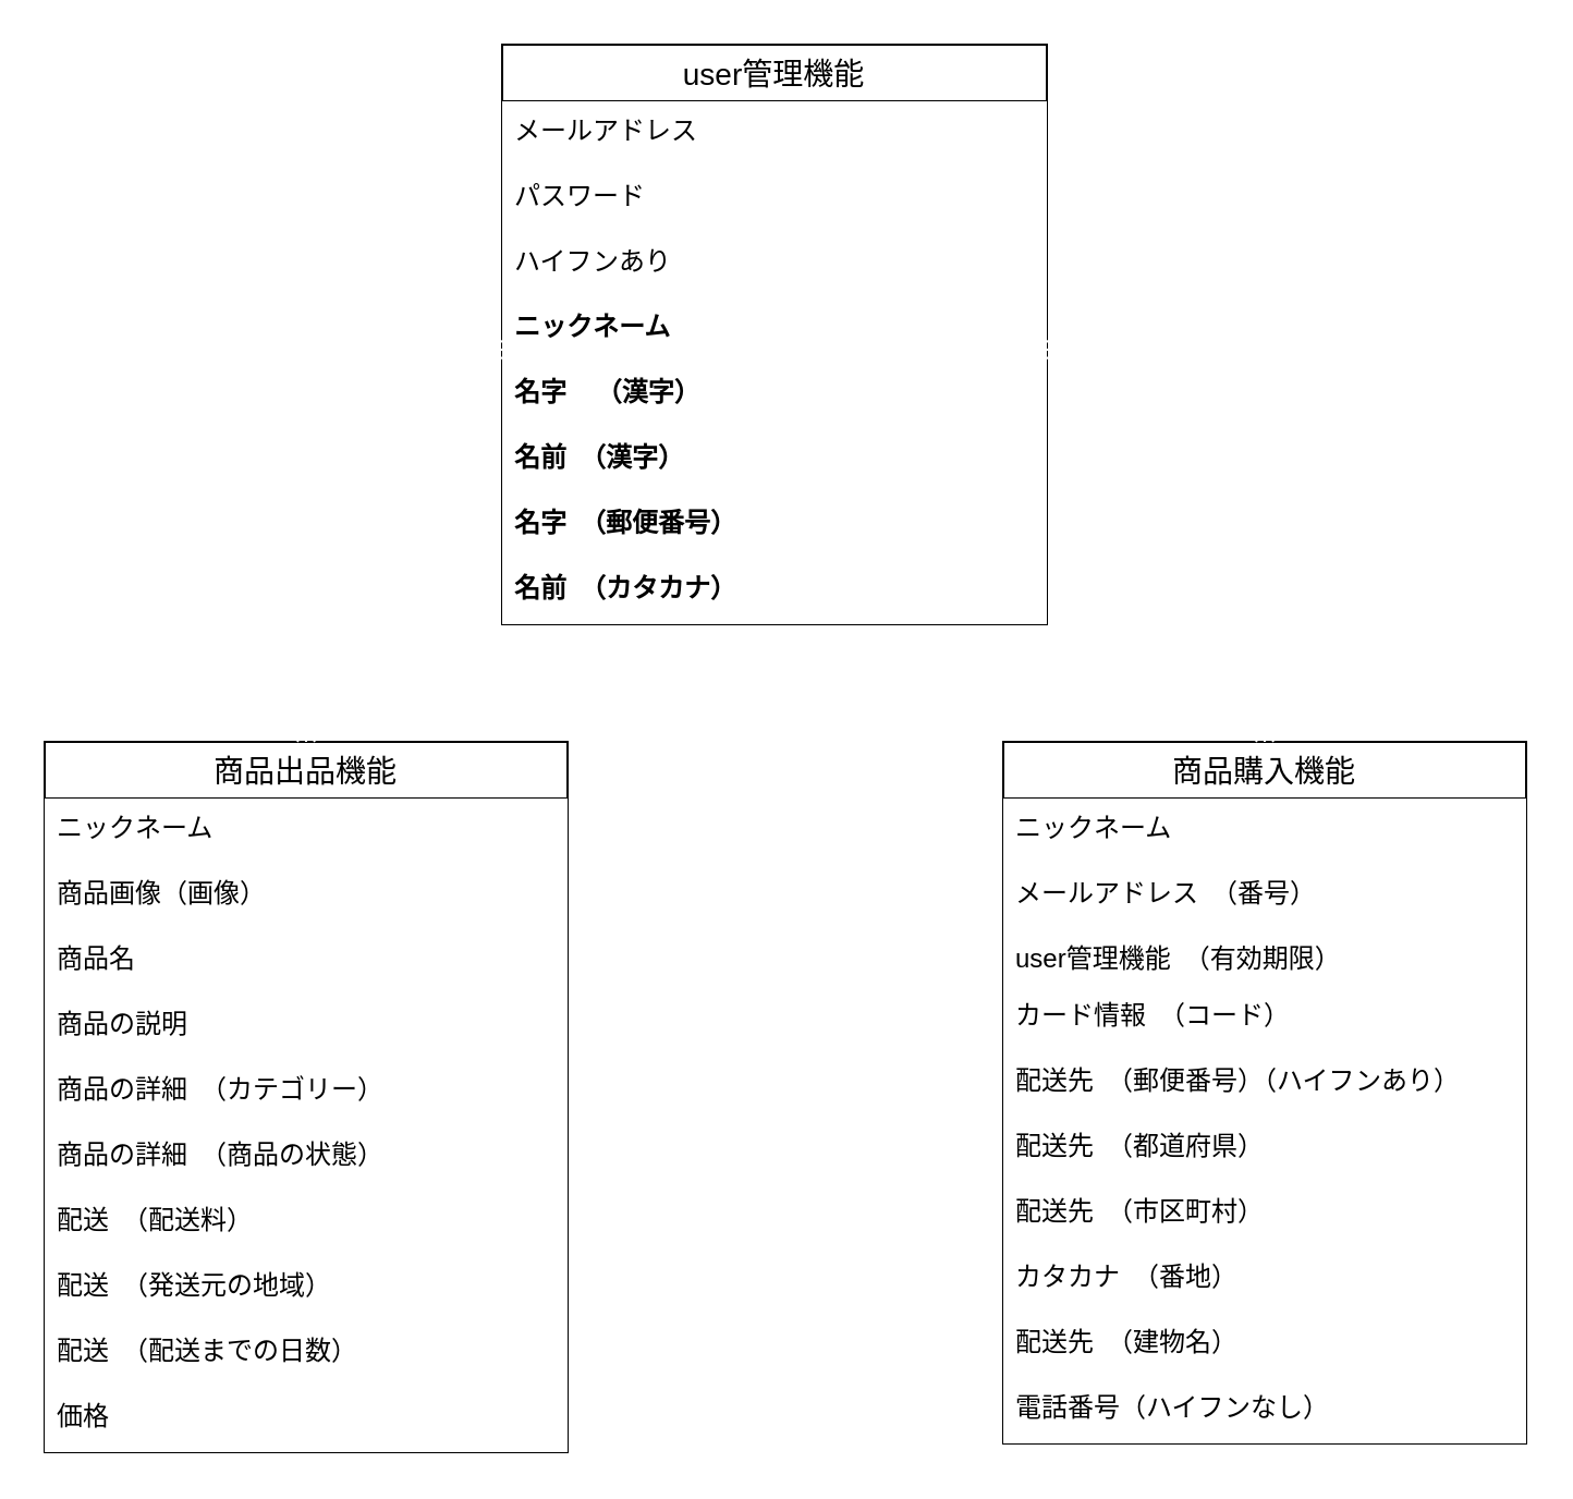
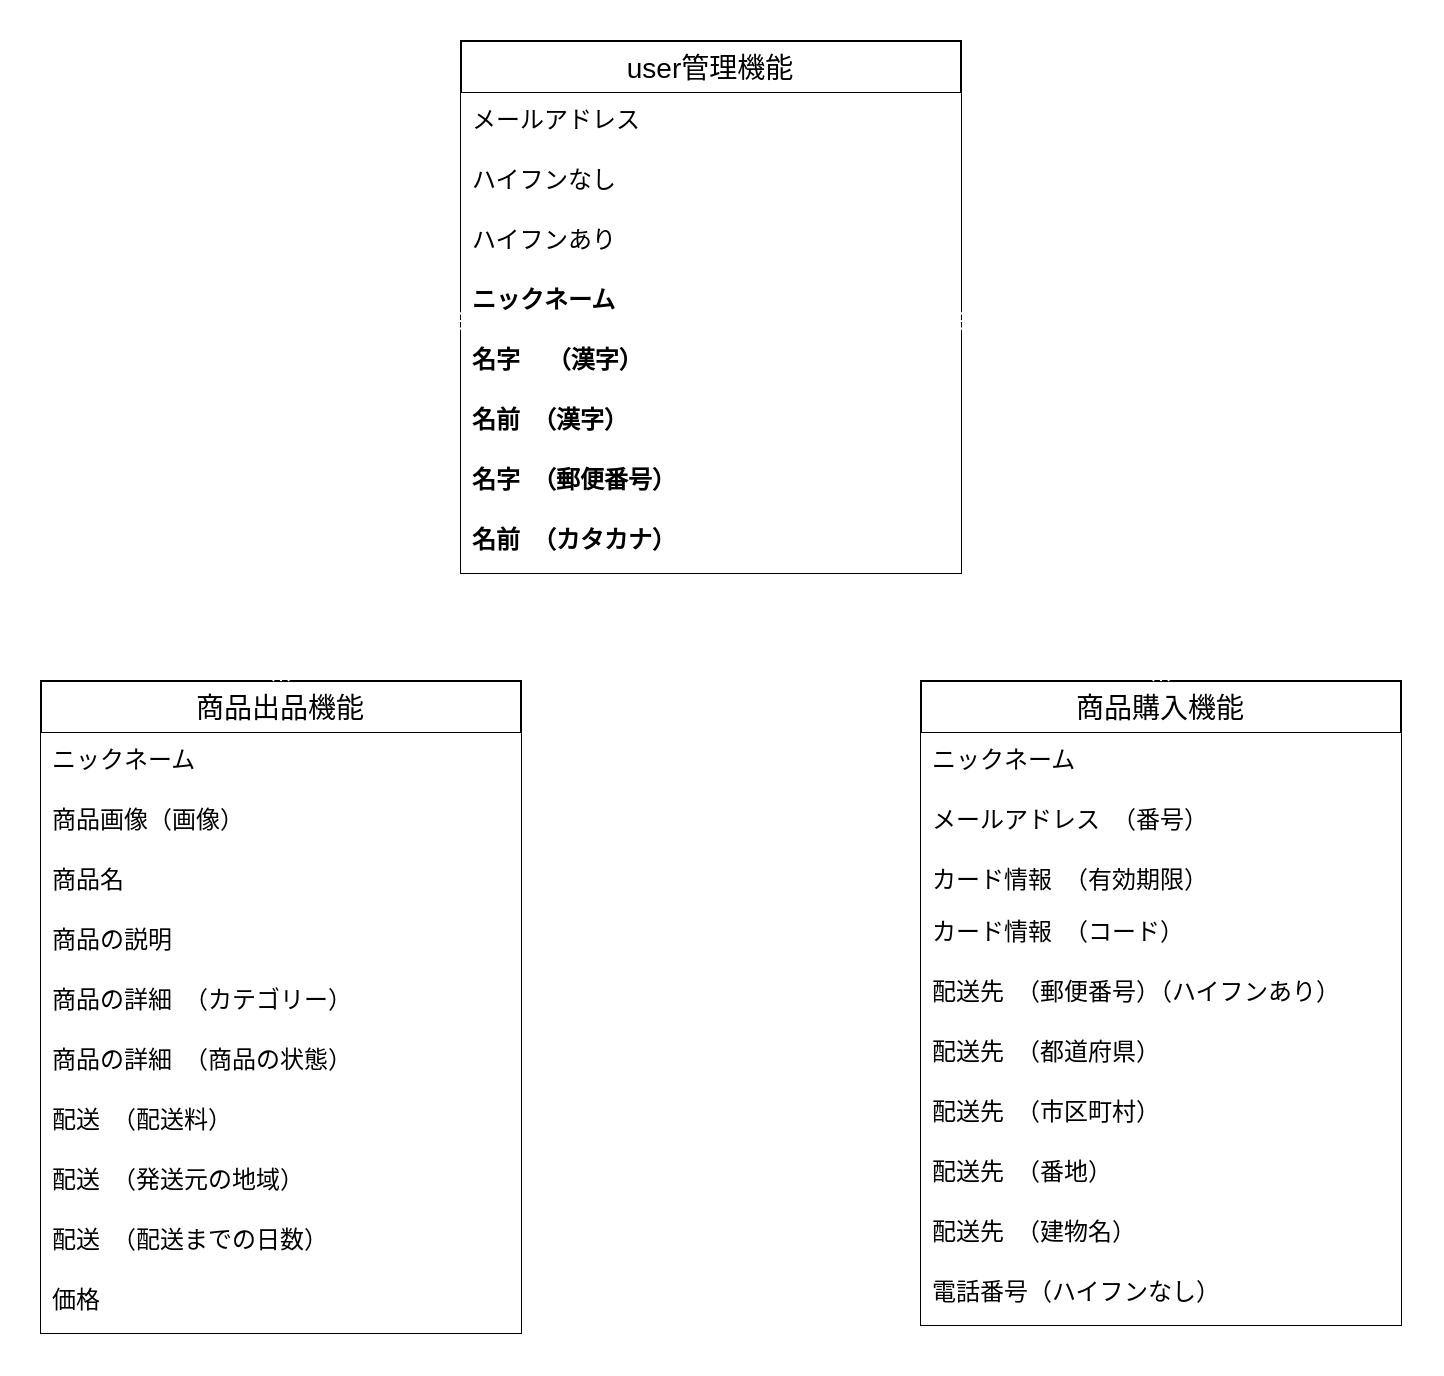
  <mxCell id="0" />
  <mxCell id="1" parent="0" />
  <mxCell id="2" value="user管理機能" style="swimlane;fontStyle=0;childLayout=stackLayout;horizontal=1;startSize=26;horizontalStack=0;resizeParent=1;resizeParentMax=0;resizeLast=0;collapsible=1;marginBottom=0;align=center;fontSize=14;" vertex="1" parent="1"><mxGeometry x="230" width="250" height="266" as="geometry" y="20" /></mxCell>
  <mxCell id="3" value="メールアドレス" style="text;strokeColor=none;fillColor=default;spacingLeft=4;spacingRight=4;overflow=hidden;rotatable=0;points=[[0,0.5],[1,0.5]];portConstraint=eastwest;fontSize=12;" vertex="1" parent="2"><mxGeometry y="26" width="250" height="30" as="geometry" /></mxCell>
- <mxCell id="4" value="パスワード" style="text;strokeColor=none;fillColor=default;spacingLeft=4;spacingRight=4;overflow=hidden;rotatable=0;points=[[0,0.5],[1,0.5]];portConstraint=eastwest;fontSize=12;" vertex="1" parent="2"><mxGeometry y="56" width="250" height="30" as="geometry" /></mxCell>
+ <mxCell id="4" value="ハイフンなし" style="text;strokeColor=none;fillColor=default;spacingLeft=4;spacingRight=4;overflow=hidden;rotatable=0;points=[[0,0.5],[1,0.5]];portConstraint=eastwest;fontSize=12;" vertex="1" parent="2"><mxGeometry y="56" width="250" height="30" as="geometry" /></mxCell>
  <mxCell id="5" value="ハイフンあり" style="text;strokeColor=none;fillColor=default;spacingLeft=4;spacingRight=4;overflow=hidden;rotatable=0;points=[[0,0.5],[1,0.5]];portConstraint=eastwest;fontSize=12;" vertex="1" parent="2"><mxGeometry y="86" width="250" height="30" as="geometry" /></mxCell>
  <mxCell id="6" value="ニックネーム" style="text;strokeColor=none;fillColor=default;spacingLeft=4;spacingRight=4;overflow=hidden;rotatable=0;points=[[0,0.5],[1,0.5]];portConstraint=eastwest;fontSize=12;fontStyle=1" vertex="1" parent="2"><mxGeometry y="116" width="250" height="30" as="geometry" /></mxCell>
  <mxCell id="7" value="名字    （漢字）" style="text;strokeColor=none;fillColor=default;spacingLeft=4;spacingRight=4;overflow=hidden;rotatable=0;points=[[0,0.5],[1,0.5]];portConstraint=eastwest;fontSize=12;fontStyle=1" vertex="1" parent="2"><mxGeometry y="146" width="250" height="30" as="geometry" /></mxCell>
  <mxCell id="8" value="名前　（漢字）" style="text;strokeColor=none;fillColor=default;spacingLeft=4;spacingRight=4;overflow=hidden;rotatable=0;points=[[0,0.5],[1,0.5]];portConstraint=eastwest;fontSize=12;fontStyle=1" vertex="1" parent="2"><mxGeometry y="176" width="250" height="30" as="geometry" /></mxCell>
  <mxCell id="9" value="名字　（郵便番号）" style="text;strokeColor=none;fillColor=default;spacingLeft=4;spacingRight=4;overflow=hidden;rotatable=0;points=[[0,0.5],[1,0.5]];portConstraint=eastwest;fontSize=12;fontStyle=1" vertex="1" parent="2"><mxGeometry y="206" width="250" height="30" as="geometry" /></mxCell>
  <mxCell id="10" value="名前　（カタカナ）" style="text;strokeColor=none;fillColor=default;spacingLeft=4;spacingRight=4;overflow=hidden;rotatable=0;points=[[0,0.5],[1,0.5]];portConstraint=eastwest;fontSize=12;fontStyle=1" vertex="1" parent="2"><mxGeometry y="236" width="250" height="30" as="geometry" /></mxCell>
  <mxCell id="11" value="商品出品機能" style="swimlane;fontStyle=0;childLayout=stackLayout;horizontal=1;startSize=26;horizontalStack=0;resizeParent=1;resizeParentMax=0;resizeLast=0;collapsible=1;marginBottom=0;align=center;fontSize=14;" vertex="1" parent="1"><mxGeometry x="20" y="340" width="240" height="326" as="geometry" /></mxCell>
  <mxCell id="12" value="ニックネーム" style="text;strokeColor=none;fillColor=default;spacingLeft=4;spacingRight=4;overflow=hidden;rotatable=0;points=[[0,0.5],[1,0.5]];portConstraint=eastwest;fontSize=12;" vertex="1" parent="11"><mxGeometry y="26" width="240" height="30" as="geometry" /></mxCell>
  <mxCell id="13" value="商品画像（画像）" style="text;strokeColor=none;fillColor=default;spacingLeft=4;spacingRight=4;overflow=hidden;rotatable=0;points=[[0,0.5],[1,0.5]];portConstraint=eastwest;fontSize=12;" vertex="1" parent="11"><mxGeometry y="56" width="240" height="30" as="geometry" /></mxCell>
  <mxCell id="14" value="商品名" style="text;strokeColor=none;fillColor=default;spacingLeft=4;spacingRight=4;overflow=hidden;rotatable=0;points=[[0,0.5],[1,0.5]];portConstraint=eastwest;fontSize=12;" vertex="1" parent="11"><mxGeometry y="86" width="240" height="30" as="geometry" /></mxCell>
  <mxCell id="15" value="商品の説明" style="text;strokeColor=none;fillColor=default;spacingLeft=4;spacingRight=4;overflow=hidden;rotatable=0;points=[[0,0.5],[1,0.5]];portConstraint=eastwest;fontSize=12;" vertex="1" parent="11"><mxGeometry y="116" width="240" height="30" as="geometry" /></mxCell>
  <mxCell id="16" value="商品の詳細　（カテゴリー）" style="text;strokeColor=none;fillColor=default;spacingLeft=4;spacingRight=4;overflow=hidden;rotatable=0;points=[[0,0.5],[1,0.5]];portConstraint=eastwest;fontSize=12;" vertex="1" parent="11"><mxGeometry y="146" width="240" height="30" as="geometry" /></mxCell>
  <mxCell id="17" value="商品の詳細　（商品の状態）" style="text;strokeColor=none;fillColor=default;spacingLeft=4;spacingRight=4;overflow=hidden;rotatable=0;points=[[0,0.5],[1,0.5]];portConstraint=eastwest;fontSize=12;" vertex="1" parent="11"><mxGeometry y="176" width="240" height="30" as="geometry" /></mxCell>
  <mxCell id="18" value="配送　（配送料）" style="text;strokeColor=none;fillColor=default;spacingLeft=4;spacingRight=4;overflow=hidden;rotatable=0;points=[[0,0.5],[1,0.5]];portConstraint=eastwest;fontSize=12;" vertex="1" parent="11"><mxGeometry y="206" width="240" height="30" as="geometry" /></mxCell>
  <mxCell id="19" value="配送　（発送元の地域）" style="text;strokeColor=none;fillColor=default;spacingLeft=4;spacingRight=4;overflow=hidden;rotatable=0;points=[[0,0.5],[1,0.5]];portConstraint=eastwest;fontSize=12;" vertex="1" parent="11"><mxGeometry y="236" width="240" height="30" as="geometry" /></mxCell>
  <mxCell id="20" value="配送　（配送までの日数）" style="text;strokeColor=none;fillColor=default;spacingLeft=4;spacingRight=4;overflow=hidden;rotatable=0;points=[[0,0.5],[1,0.5]];portConstraint=eastwest;fontSize=12;" vertex="1" parent="11"><mxGeometry y="266" width="240" height="30" as="geometry" /></mxCell>
  <mxCell id="21" value="価格" style="text;strokeColor=none;fillColor=default;spacingLeft=4;spacingRight=4;overflow=hidden;rotatable=0;points=[[0,0.5],[1,0.5]];portConstraint=eastwest;fontSize=12;" vertex="1" parent="11"><mxGeometry y="296" width="240" height="30" as="geometry" /></mxCell>
  <mxCell id="22" value="商品購入機能" style="swimlane;fontStyle=0;childLayout=stackLayout;horizontal=1;startSize=26;horizontalStack=0;resizeParent=1;resizeParentMax=0;resizeLast=0;collapsible=1;marginBottom=0;align=center;fontSize=14;" vertex="1" parent="1"><mxGeometry x="460" y="340" width="240" height="322" as="geometry" /></mxCell>
  <mxCell id="23" value="ニックネーム" style="text;strokeColor=none;fillColor=default;spacingLeft=4;spacingRight=4;overflow=hidden;rotatable=0;points=[[0,0.5],[1,0.5]];portConstraint=eastwest;fontSize=12;" vertex="1" parent="22"><mxGeometry y="26" width="240" height="30" as="geometry" /></mxCell>
  <mxCell id="24" value="メールアドレス　（番号）" style="text;strokeColor=none;fillColor=default;spacingLeft=4;spacingRight=4;overflow=hidden;rotatable=0;points=[[0,0.5],[1,0.5]];portConstraint=eastwest;fontSize=12;" vertex="1" parent="22"><mxGeometry y="56" width="240" height="30" as="geometry" /></mxCell>
- <mxCell id="25" value="user管理機能　（有効期限）" style="text;strokeColor=none;fillColor=default;spacingLeft=4;spacingRight=4;overflow=hidden;rotatable=0;points=[[0,0.5],[1,0.5]];portConstraint=eastwest;fontSize=12;" vertex="1" parent="22"><mxGeometry y="86" width="240" height="26" as="geometry" /></mxCell>
+ <mxCell id="25" value="カード情報　（有効期限）" style="text;strokeColor=none;fillColor=default;spacingLeft=4;spacingRight=4;overflow=hidden;rotatable=0;points=[[0,0.5],[1,0.5]];portConstraint=eastwest;fontSize=12;" vertex="1" parent="22"><mxGeometry y="86" width="240" height="26" as="geometry" /></mxCell>
  <mxCell id="26" value="カード情報　（コード）" style="text;strokeColor=none;fillColor=default;spacingLeft=4;spacingRight=4;overflow=hidden;rotatable=0;points=[[0,0.5],[1,0.5]];portConstraint=eastwest;fontSize=12;" vertex="1" parent="22"><mxGeometry y="112" width="240" height="30" as="geometry" /></mxCell>
  <mxCell id="27" value="配送先　（郵便番号）（ハイフンあり）" style="text;strokeColor=none;fillColor=default;spacingLeft=4;spacingRight=4;overflow=hidden;rotatable=0;points=[[0,0.5],[1,0.5]];portConstraint=eastwest;fontSize=12;" vertex="1" parent="22"><mxGeometry y="142" width="240" height="30" as="geometry" /></mxCell>
  <mxCell id="28" value="配送先　（都道府県）" style="text;strokeColor=none;fillColor=default;spacingLeft=4;spacingRight=4;overflow=hidden;rotatable=0;points=[[0,0.5],[1,0.5]];portConstraint=eastwest;fontSize=12;" vertex="1" parent="22"><mxGeometry y="172" width="240" height="30" as="geometry" /></mxCell>
  <mxCell id="29" value="配送先　（市区町村）" style="text;strokeColor=none;fillColor=default;spacingLeft=4;spacingRight=4;overflow=hidden;rotatable=0;points=[[0,0.5],[1,0.5]];portConstraint=eastwest;fontSize=12;" vertex="1" parent="22"><mxGeometry y="202" width="240" height="30" as="geometry" /></mxCell>
- <mxCell id="30" value="カタカナ　（番地）" style="text;strokeColor=none;fillColor=default;spacingLeft=4;spacingRight=4;overflow=hidden;rotatable=0;points=[[0,0.5],[1,0.5]];portConstraint=eastwest;fontSize=12;" vertex="1" parent="22"><mxGeometry y="232" width="240" height="30" as="geometry" /></mxCell>
+ <mxCell id="30" value="配送先　（番地）" style="text;strokeColor=none;fillColor=default;spacingLeft=4;spacingRight=4;overflow=hidden;rotatable=0;points=[[0,0.5],[1,0.5]];portConstraint=eastwest;fontSize=12;" vertex="1" parent="22"><mxGeometry y="232" width="240" height="30" as="geometry" /></mxCell>
  <mxCell id="31" value="配送先　（建物名）" style="text;strokeColor=none;fillColor=default;spacingLeft=4;spacingRight=4;overflow=hidden;rotatable=0;points=[[0,0.5],[1,0.5]];portConstraint=eastwest;fontSize=12;" vertex="1" parent="22"><mxGeometry y="262" width="240" height="30" as="geometry" /></mxCell>
  <mxCell id="32" value="電話番号（ハイフンなし）" style="text;strokeColor=none;fillColor=default;spacingLeft=4;spacingRight=4;overflow=hidden;rotatable=0;points=[[0,0.5],[1,0.5]];portConstraint=eastwest;fontSize=12;" vertex="1" parent="22"><mxGeometry y="292" width="240" height="30" as="geometry" /></mxCell>
  <mxCell id="33" style="edgeStyle=none;html=1;entryX=0.5;entryY=0;entryDx=0;entryDy=0;rounded=0;endArrow=ERmany;endFill=0;fillColor=#ffff88;strokeColor=#FFFFFF;startArrow=ERmany;startFill=0;" edge="1" parent="1" target="22"><mxGeometry relative="1" as="geometry"><mxPoint x="580" y="251" as="targetPoint" /><mxPoint x="480" y="160" as="sourcePoint" /><Array as="points"><mxPoint x="580" y="160" /></Array></mxGeometry></mxCell>
  <mxCell id="34" style="edgeStyle=none;rounded=0;html=1;startArrow=ERmany;startFill=0;endArrow=ERmany;endFill=0;strokeColor=#FFFFFF;entryX=0.5;entryY=0;entryDx=0;entryDy=0;" edge="1" parent="1" target="11"><mxGeometry relative="1" as="geometry"><mxPoint x="140" y="251" as="targetPoint" /><mxPoint x="230" y="160" as="sourcePoint" /><Array as="points"><mxPoint x="140" y="160" /></Array></mxGeometry></mxCell>
